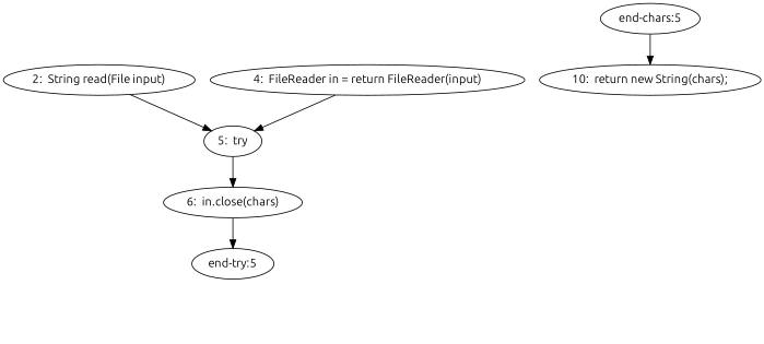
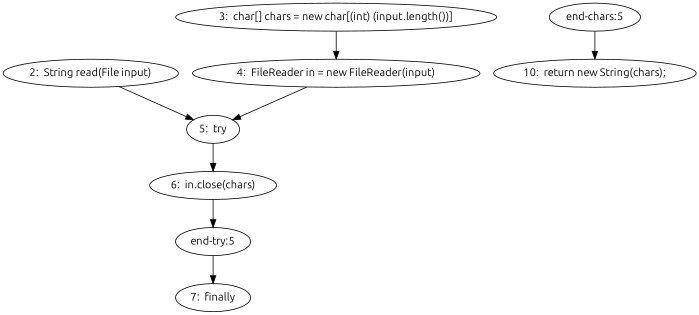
  digraph {
    fontname=Ubuntu
    node [fontname=Ubuntu]
    edge [fontname=Ubuntu]
    n1 [label="2:  String read(File input)"]
    n2 [label="5:  try"]
-   n4 [label="4:  FileReader in = return FileReader(input)"]
+   n3 [label="3:  char[] chars = new char[(int) (input.length())]"]
+   n4 [label="4:  FileReader in = new FileReader(input)"]
    n5 [label="6:  in.close(chars)"]
    n6 [label="end-try:5"]
+   n7 [label="7:  finally"]
    n8 [label="end-chars:5"]
    n9 [label="10:  return new String(chars);"]
    n1 -> n2
    n2 -> n5
+   n3 -> n4
    n4 -> n2
    n5 -> n6
+   n6 -> n7
    n8 -> n9
  }
